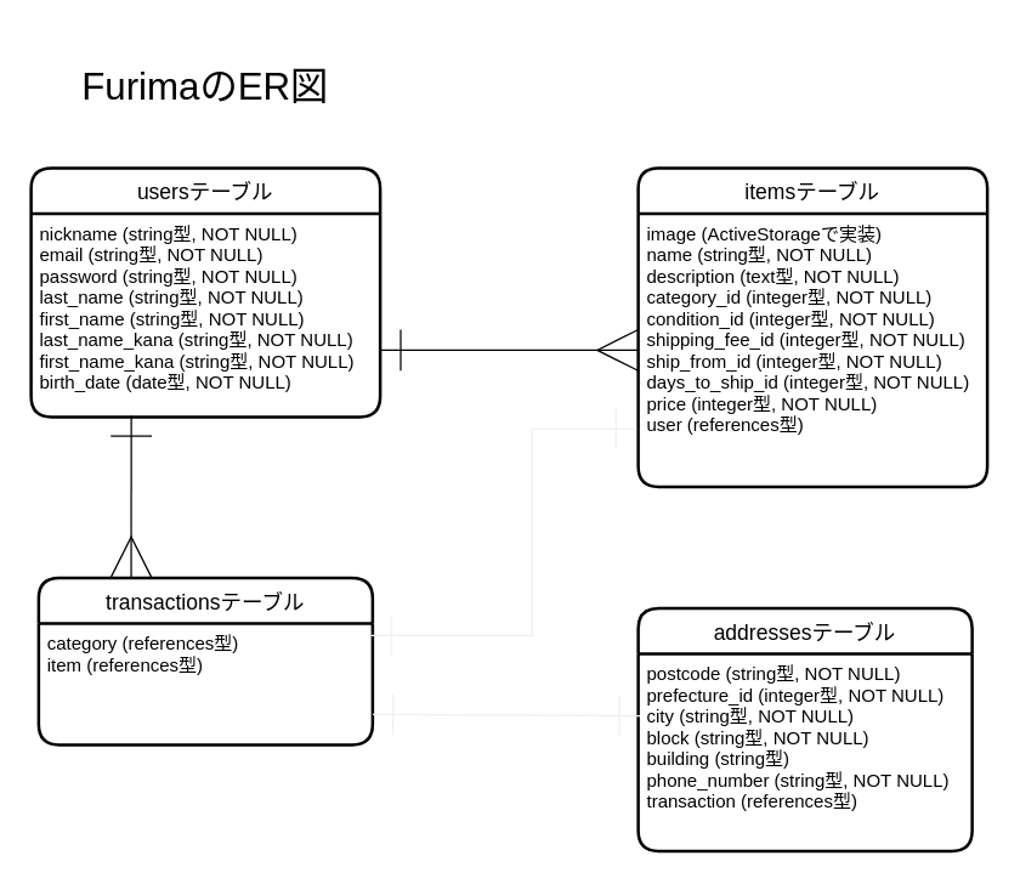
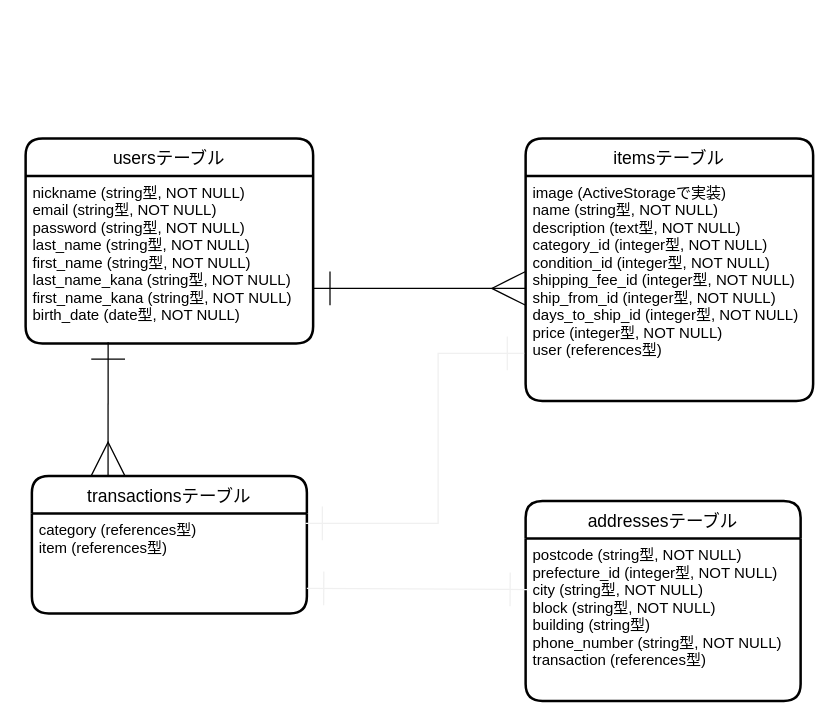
  <mxCell id="0" />
  <mxCell id="1" parent="0" />
  <mxCell id="2" value="usersテーブル" style="swimlane;childLayout=stackLayout;horizontal=1;startSize=30;horizontalStack=0;rounded=1;fontSize=14;fontStyle=0;strokeWidth=2;resizeParent=0;resizeLast=1;shadow=0;dashed=0;align=center;arcSize=15;" vertex="1" parent="1"><mxGeometry x="20" y="110" width="230" height="164" as="geometry" /></mxCell>
  <mxCell id="3" value="nickname (string型, NOT NULL)&#10;email (string型, NOT NULL)&#10;password (string型, NOT NULL)&#10;last_name (string型, NOT NULL)&#10;first_name (string型, NOT NULL)&#10;last_name_kana (string型, NOT NULL)&#10;first_name_kana (string型, NOT NULL)&#10;birth_date (date型, NOT NULL)" style="align=left;strokeColor=none;fillColor=none;spacingLeft=4;fontSize=12;verticalAlign=top;resizable=0;rotatable=0;part=1;" vertex="1" parent="2"><mxGeometry y="30" width="230" height="134" as="geometry" /></mxCell>
  <mxCell id="4" value="itemsテーブル" style="swimlane;childLayout=stackLayout;horizontal=1;startSize=30;horizontalStack=0;rounded=1;fontSize=14;fontStyle=0;strokeWidth=2;resizeParent=0;resizeLast=1;shadow=0;dashed=0;align=center;" vertex="1" parent="1"><mxGeometry x="420" y="110" width="230" height="210" as="geometry" /></mxCell>
  <mxCell id="5" value="image (ActiveStorageで実装)&#10;name (string型, NOT NULL)&#10;description (text型, NOT NULL)&#10;category_id (integer型, NOT NULL)&#10;condition_id (integer型, NOT NULL)&#10;shipping_fee_id (integer型, NOT NULL)&#10;ship_from_id (integer型, NOT NULL)&#10;days_to_ship_id (integer型, NOT NULL)&#10;price (integer型, NOT NULL)&#10;user (references型)" style="align=left;strokeColor=none;fillColor=none;spacingLeft=4;fontSize=12;verticalAlign=top;resizable=0;rotatable=0;part=1;" vertex="1" parent="4"><mxGeometry y="30" width="230" height="180" as="geometry" /></mxCell>
  <mxCell id="6" value="transactionsテーブル" style="swimlane;childLayout=stackLayout;horizontal=1;startSize=30;horizontalStack=0;rounded=1;fontSize=14;fontStyle=0;strokeWidth=2;resizeParent=0;resizeLast=1;shadow=0;dashed=0;align=center;" vertex="1" parent="1"><mxGeometry x="25" y="380" width="220" height="110" as="geometry" /></mxCell>
  <mxCell id="7" value="category (references型)&#10;item (references型)" style="align=left;strokeColor=none;fillColor=none;spacingLeft=4;fontSize=12;verticalAlign=top;resizable=0;rotatable=0;part=1;" vertex="1" parent="6"><mxGeometry y="30" width="220" height="80" as="geometry" /></mxCell>
  <mxCell id="8" value="addressesテーブル" style="swimlane;childLayout=stackLayout;horizontal=1;startSize=30;horizontalStack=0;rounded=1;fontSize=14;fontStyle=0;strokeWidth=2;resizeParent=0;resizeLast=1;shadow=0;dashed=0;align=center;" vertex="1" parent="1"><mxGeometry x="420" y="400" width="220" height="160" as="geometry" /></mxCell>
  <mxCell id="9" value="postcode (string型, NOT NULL)&#10;prefecture_id (integer型, NOT NULL)&#10;city (string型, NOT NULL)&#10;block (string型, NOT NULL)&#10;building (string型)&#10;phone_number (string型, NOT NULL)&#10;transaction (references型)" style="align=left;strokeColor=none;fillColor=none;spacingLeft=4;fontSize=12;verticalAlign=top;resizable=0;rotatable=0;part=1;" vertex="1" parent="8"><mxGeometry y="30" width="220" height="130" as="geometry" /></mxCell>
  <mxCell id="10" style="rounded=0;orthogonalLoop=1;jettySize=auto;html=1;endArrow=ERmany;endFill=0;startArrow=ERone;startFill=0;endSize=25;startSize=25;edgeStyle=elbowEdgeStyle;" edge="1" parent="1" target="5"><mxGeometry relative="1" as="geometry"><mxPoint x="250" y="230" as="sourcePoint" /></mxGeometry></mxCell>
  <mxCell id="11" style="edgeStyle=elbowEdgeStyle;rounded=0;orthogonalLoop=1;jettySize=auto;html=1;startArrow=ERone;startFill=0;startSize=25;endArrow=ERone;endFill=0;endSize=25;strokeColor=#f0f0f0;entryX=0.995;entryY=0.1;entryDx=0;entryDy=0;exitX=-0.005;exitY=0.789;exitDx=0;exitDy=0;exitPerimeter=0;entryPerimeter=0;" edge="1" parent="1" source="5" target="7"><mxGeometry relative="1" as="geometry"><mxPoint x="303" y="375" as="targetPoint" /><Array as="points"><mxPoint x="350" y="350" /><mxPoint x="320" y="370" /></Array></mxGeometry></mxCell>
- <mxCell id="12" value="FurimaのER図" style="text;html=1;strokeColor=none;fillColor=none;align=center;verticalAlign=middle;whiteSpace=wrap;rounded=0;fontSize=25;" vertex="1" parent="1"><mxGeometry x="40" y="20" width="190" height="70" as="geometry" /></mxCell>
  <mxCell id="13" style="rounded=0;orthogonalLoop=1;jettySize=auto;html=1;exitX=0.287;exitY=0.993;exitDx=0;exitDy=0;entryX=0.277;entryY=0;entryDx=0;entryDy=0;startArrow=ERone;startFill=0;startSize=25;endArrow=ERmany;endFill=0;endSize=25;fontSize=25;exitPerimeter=0;elbow=vertical;entryPerimeter=0;" edge="1" parent="1" source="3" target="6"><mxGeometry relative="1" as="geometry" /></mxCell>
  <mxCell id="14" style="rounded=0;orthogonalLoop=1;jettySize=auto;html=1;exitX=1;exitY=0.75;exitDx=0;exitDy=0;entryX=0.005;entryY=0.315;entryDx=0;entryDy=0;entryPerimeter=0;startArrow=ERone;startFill=0;startSize=25;endArrow=ERone;endFill=0;endSize=25;strokeColor=#f0f0f0;fontSize=25;" edge="1" parent="1" source="7" target="9"><mxGeometry relative="1" as="geometry" /></mxCell>
